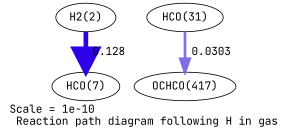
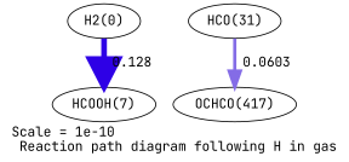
  digraph {
    fontname="JetBrains Mono"
    label="Scale = 1e-10\l Reaction path diagram following H in gas"
    node [fontname="JetBrains Mono"]
    edge [fontname="JetBrains Mono"]
-   n1 [label="H2(2)"]
-   n2 [label="HCO(7)"]
+   n1 [label="H2(0)"]
+   n2 [label="HCOOH(7)"]
    n3 [label="HCO(31)"]
    n4 [label="OCHCO(417)"]
    n1 -> n2 [arrowsize=2.93 color="0.7, 1.33, 0.9" label=" 0.128" penwidth=5.86]
-   n3 -> n4 [arrowsize=1.68 color="0.7, 0.53, 0.9" label=" 0.0303" penwidth=3.36]
+   n3 -> n4 [arrowsize=1.68 color="0.7, 0.53, 0.9" label=" 0.0603" penwidth=3.36]
  }
